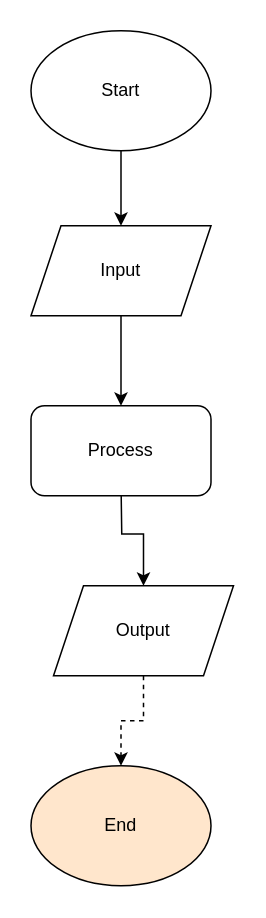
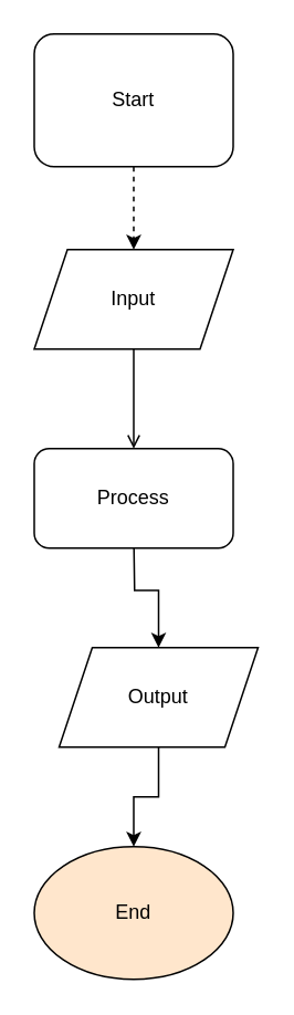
  <mxCell id="0" />
  <mxCell id="1" parent="0" />
- <mxCell id="2" value="" style="edgeStyle=orthogonalEdgeStyle;rounded=0;orthogonalLoop=1;jettySize=auto;html=1;" edge="1" parent="1" source="3" target="5"><mxGeometry relative="1" as="geometry" /></mxCell>
- <mxCell id="3" value="Start" style="ellipse;whiteSpace=wrap;html=1;" vertex="1" parent="1"><mxGeometry x="20" y="20" width="120" height="80" as="geometry" /></mxCell>
- <mxCell id="4" value="" style="edgeStyle=orthogonalEdgeStyle;rounded=0;orthogonalLoop=1;jettySize=auto;html=1;" edge="1" parent="1" source="5" target="9"><mxGeometry relative="1" as="geometry" /></mxCell>
+ <mxCell id="2" value="" style="edgeStyle=orthogonalEdgeStyle;rounded=0;orthogonalLoop=1;jettySize=auto;html=1;dashed=1;" edge="1" parent="1" source="3" target="5"><mxGeometry relative="1" as="geometry" /></mxCell>
+ <mxCell id="3" value="Start" style="whiteSpace=wrap;html=1;rounded=1;" vertex="1" parent="1"><mxGeometry x="20" y="20" width="120" height="80" as="geometry" /></mxCell>
+ <mxCell id="4" value="" style="edgeStyle=orthogonalEdgeStyle;rounded=0;orthogonalLoop=1;jettySize=auto;html=1;endArrow=open;" edge="1" parent="1" source="5" target="9"><mxGeometry relative="1" as="geometry" /></mxCell>
  <mxCell id="5" value="Input" style="shape=parallelogram;perimeter=parallelogramPerimeter;whiteSpace=wrap;html=1;fixedSize=1;" vertex="1" parent="1"><mxGeometry x="20" y="150" width="120" height="60" as="geometry" /></mxCell>
  <mxCell id="6" value="" style="edgeStyle=orthogonalEdgeStyle;rounded=0;orthogonalLoop=1;jettySize=auto;html=1;" edge="1" parent="1" target="8"><mxGeometry relative="1" as="geometry"><mxPoint x="80" y="320" as="sourcePoint" /></mxGeometry></mxCell>
- <mxCell id="7" value="" style="edgeStyle=orthogonalEdgeStyle;rounded=0;orthogonalLoop=1;jettySize=auto;html=1;dashed=1;" edge="1" parent="1" source="8" target="10"><mxGeometry relative="1" as="geometry" /></mxCell>
+ <mxCell id="7" value="" style="edgeStyle=orthogonalEdgeStyle;rounded=0;orthogonalLoop=1;jettySize=auto;html=1;" edge="1" parent="1" source="8" target="10"><mxGeometry relative="1" as="geometry" /></mxCell>
  <mxCell id="8" value="Output" style="shape=parallelogram;perimeter=parallelogramPerimeter;whiteSpace=wrap;html=1;fixedSize=1;" vertex="1" parent="1"><mxGeometry x="35" y="390" width="120" height="60" as="geometry" /></mxCell>
  <mxCell id="9" value="Process" style="rounded=1;whiteSpace=wrap;html=1;" vertex="1" parent="1"><mxGeometry x="20" y="270" width="120" height="60" as="geometry" /></mxCell>
  <mxCell id="10" value="End" style="ellipse;whiteSpace=wrap;html=1;fillColor=#ffe6cc;" vertex="1" parent="1"><mxGeometry x="20" y="510" width="120" height="80" as="geometry" /></mxCell>
